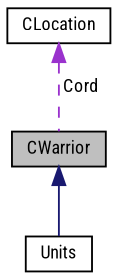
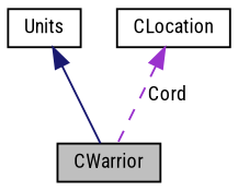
  digraph {
    fontname="Roboto Condensed"
    node [color=black fillcolor=white fontname="Roboto Condensed" fontsize=10 shape=record style=filled]
    edge [dir=back fontname="Roboto Condensed" fontsize=10 labelfontname=Helvetica labelfontsize=10]
    n1 [fillcolor=grey75 fontcolor=black height=0.2 label=CWarrior width=0.4]
    n2 [height=0.2 label=Units width=0.4]
    n3 [height=0.2 label=CLocation width=0.4]
-   n1 -> n2 [color=midnightblue style=solid]
+   n2 -> n1 [color=midnightblue style=solid]
    n3 -> n1 [color=darkorchid3 label=" Cord" style=dashed]
  }
